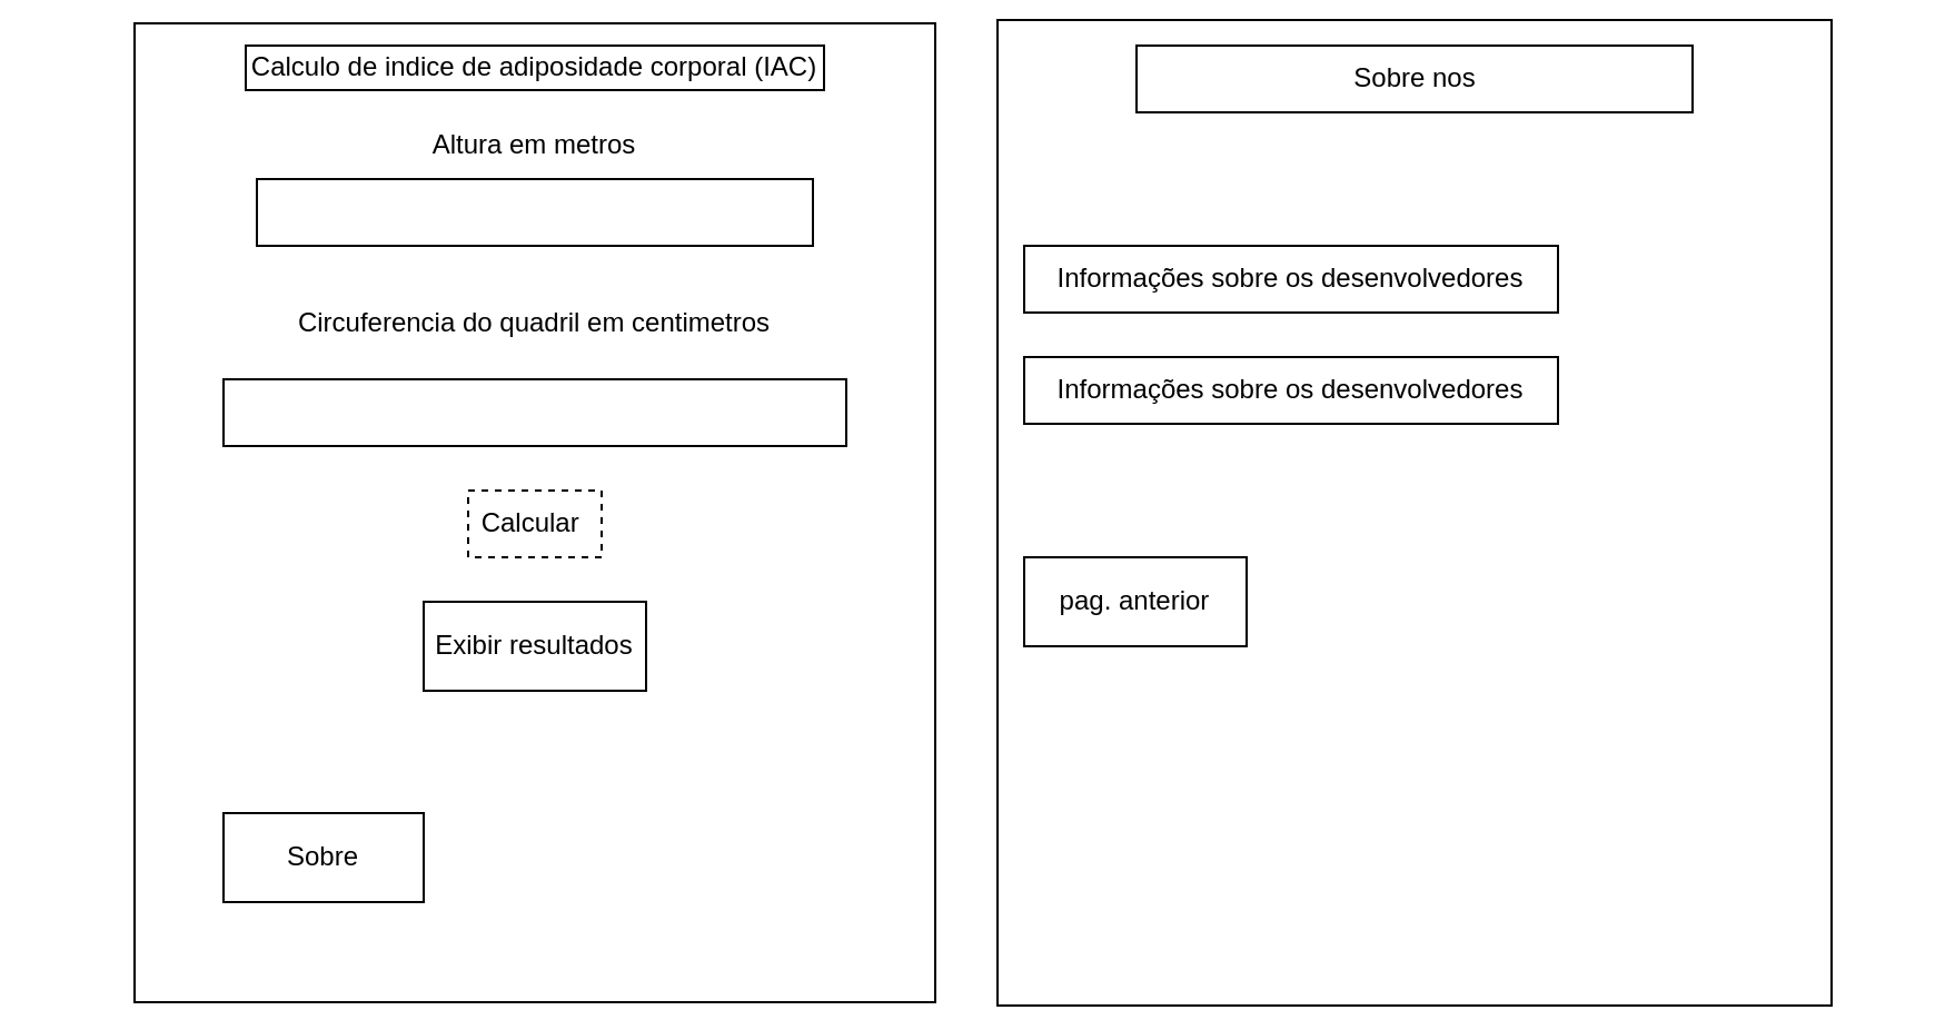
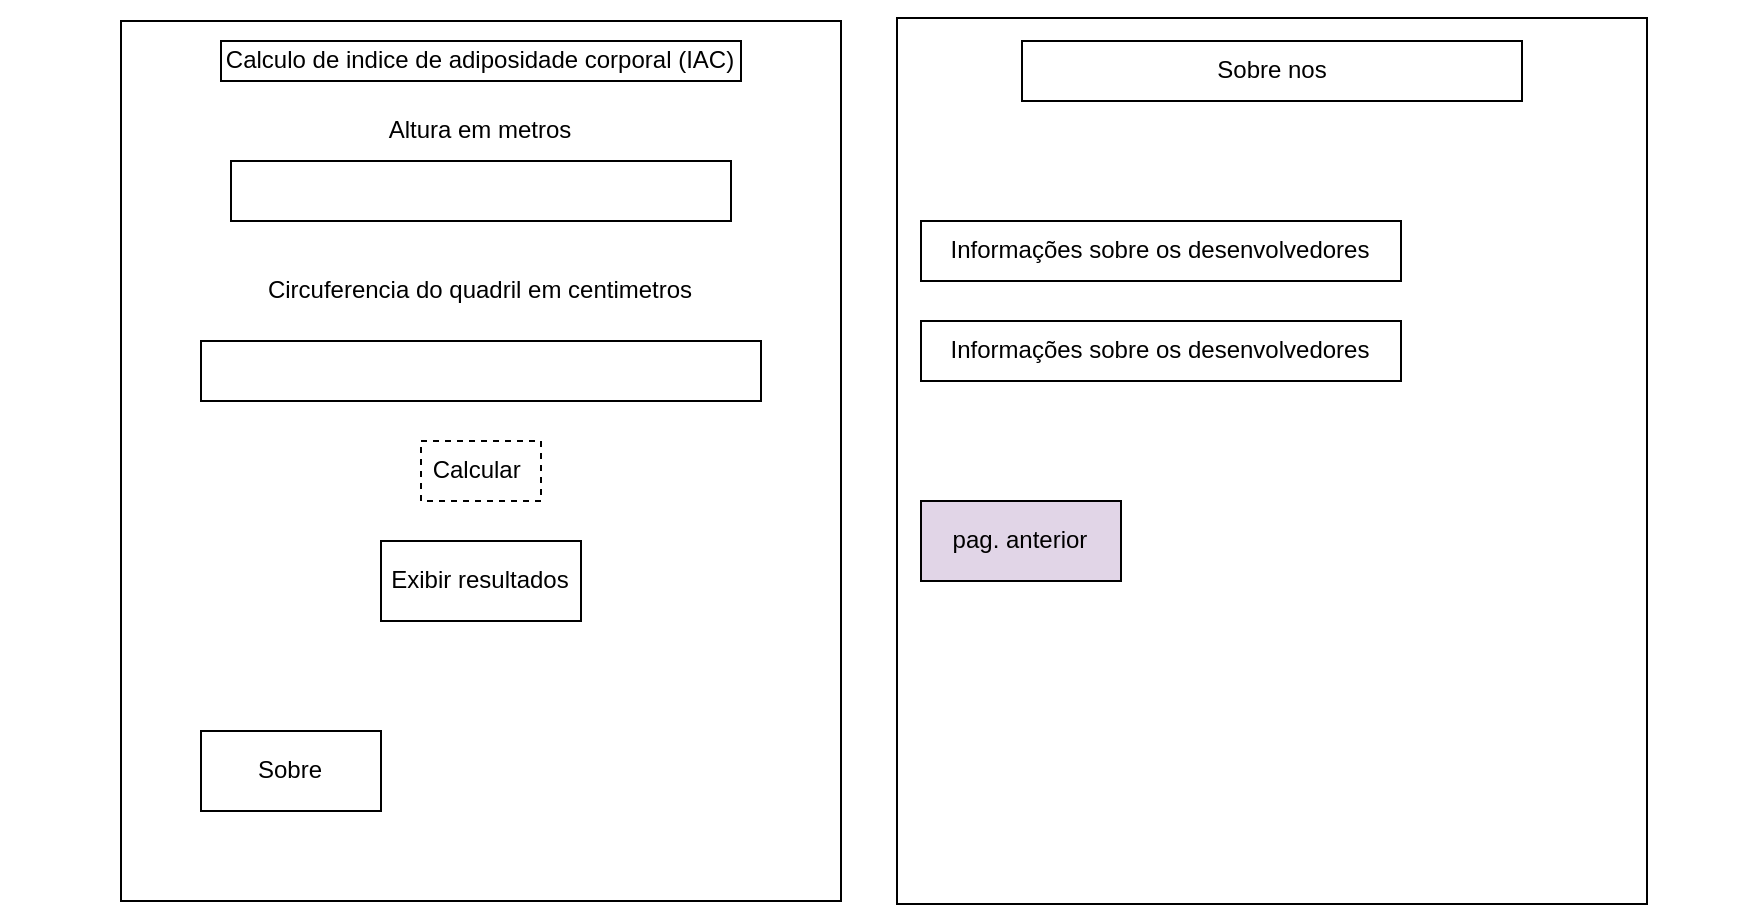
  <mxCell id="0" />
  <mxCell id="1" parent="0" />
  <mxCell id="2" value="" style="rounded=0;whiteSpace=wrap;html=1;rotation=-90;" vertex="1" parent="1"><mxGeometry x="20" y="50" width="440" height="360" as="geometry" /></mxCell>
  <mxCell id="3" value="&lt;font style=&quot;font-size: 12px;&quot; face=&quot;arial&quot;&gt;Calculo de indice de adiposidade corporal (IAC)&lt;/font&gt;" style="rounded=0;whiteSpace=wrap;html=1;" vertex="1" parent="1"><mxGeometry x="110" y="20" width="260" height="20" as="geometry" /></mxCell>
  <mxCell id="4" value="Altura em metros" style="text;html=1;strokeColor=none;fillColor=none;align=center;verticalAlign=middle;whiteSpace=wrap;rounded=0;fontSize=12;" vertex="1" parent="1"><mxGeometry x="190" y="50" width="100" height="30" as="geometry" /></mxCell>
  <mxCell id="5" value="" style="rounded=0;whiteSpace=wrap;html=1;fontSize=12;" vertex="1" parent="1"><mxGeometry x="115" y="80" width="250" height="30" as="geometry" /></mxCell>
  <mxCell id="6" value="Circuferencia do quadril em centimetros" style="text;html=1;strokeColor=none;fillColor=none;align=center;verticalAlign=middle;whiteSpace=wrap;rounded=0;fontSize=12;" vertex="1" parent="1"><mxGeometry x="125" y="130" width="230" height="30" as="geometry" /></mxCell>
  <mxCell id="7" value="" style="rounded=0;whiteSpace=wrap;html=1;fontSize=12;" vertex="1" parent="1"><mxGeometry x="100" y="170" width="280" height="30" as="geometry" /></mxCell>
  <mxCell id="8" value="Calcular&amp;nbsp;" style="rounded=0;whiteSpace=wrap;html=1;fontSize=12;dashed=1;" vertex="1" parent="1"><mxGeometry x="210" y="220" width="60" height="30" as="geometry" /></mxCell>
  <mxCell id="9" value="Exibir resultados" style="rounded=0;whiteSpace=wrap;html=1;fontSize=12;" vertex="1" parent="1"><mxGeometry x="190" y="270" width="100" height="40" as="geometry" /></mxCell>
  <mxCell id="10" value="Sobre" style="rounded=0;whiteSpace=wrap;html=1;fontSize=12;" vertex="1" parent="1"><mxGeometry x="100" y="365" width="90" height="40" as="geometry" /></mxCell>
  <mxCell id="11" value="" style="rounded=0;whiteSpace=wrap;html=1;fontSize=12;rotation=90;" vertex="1" parent="1"><mxGeometry x="414" y="42.5" width="443" height="375" as="geometry" /></mxCell>
  <mxCell id="12" value="Sobre nos" style="rounded=0;whiteSpace=wrap;html=1;fontSize=12;" vertex="1" parent="1"><mxGeometry x="510.5" y="20" width="250" height="30" as="geometry" /></mxCell>
  <mxCell id="13" value="Informações sobre os desenvolvedores" style="rounded=0;whiteSpace=wrap;html=1;fontSize=12;" vertex="1" parent="1"><mxGeometry x="460" y="110" width="240" height="30" as="geometry" /></mxCell>
  <mxCell id="14" value="Informações sobre os desenvolvedores" style="rounded=0;whiteSpace=wrap;html=1;fontSize=12;" vertex="1" parent="1"><mxGeometry x="460" y="160" width="240" height="30" as="geometry" /></mxCell>
- <mxCell id="15" value="pag. anterior" style="rounded=0;whiteSpace=wrap;html=1;fontSize=12;" vertex="1" parent="1"><mxGeometry x="460" y="250" width="100" height="40" as="geometry" /></mxCell>
+ <mxCell id="15" value="pag. anterior" style="rounded=0;whiteSpace=wrap;html=1;fontSize=12;fillColor=#e1d5e7;" vertex="1" parent="1"><mxGeometry x="460" y="250" width="100" height="40" as="geometry" /></mxCell>
